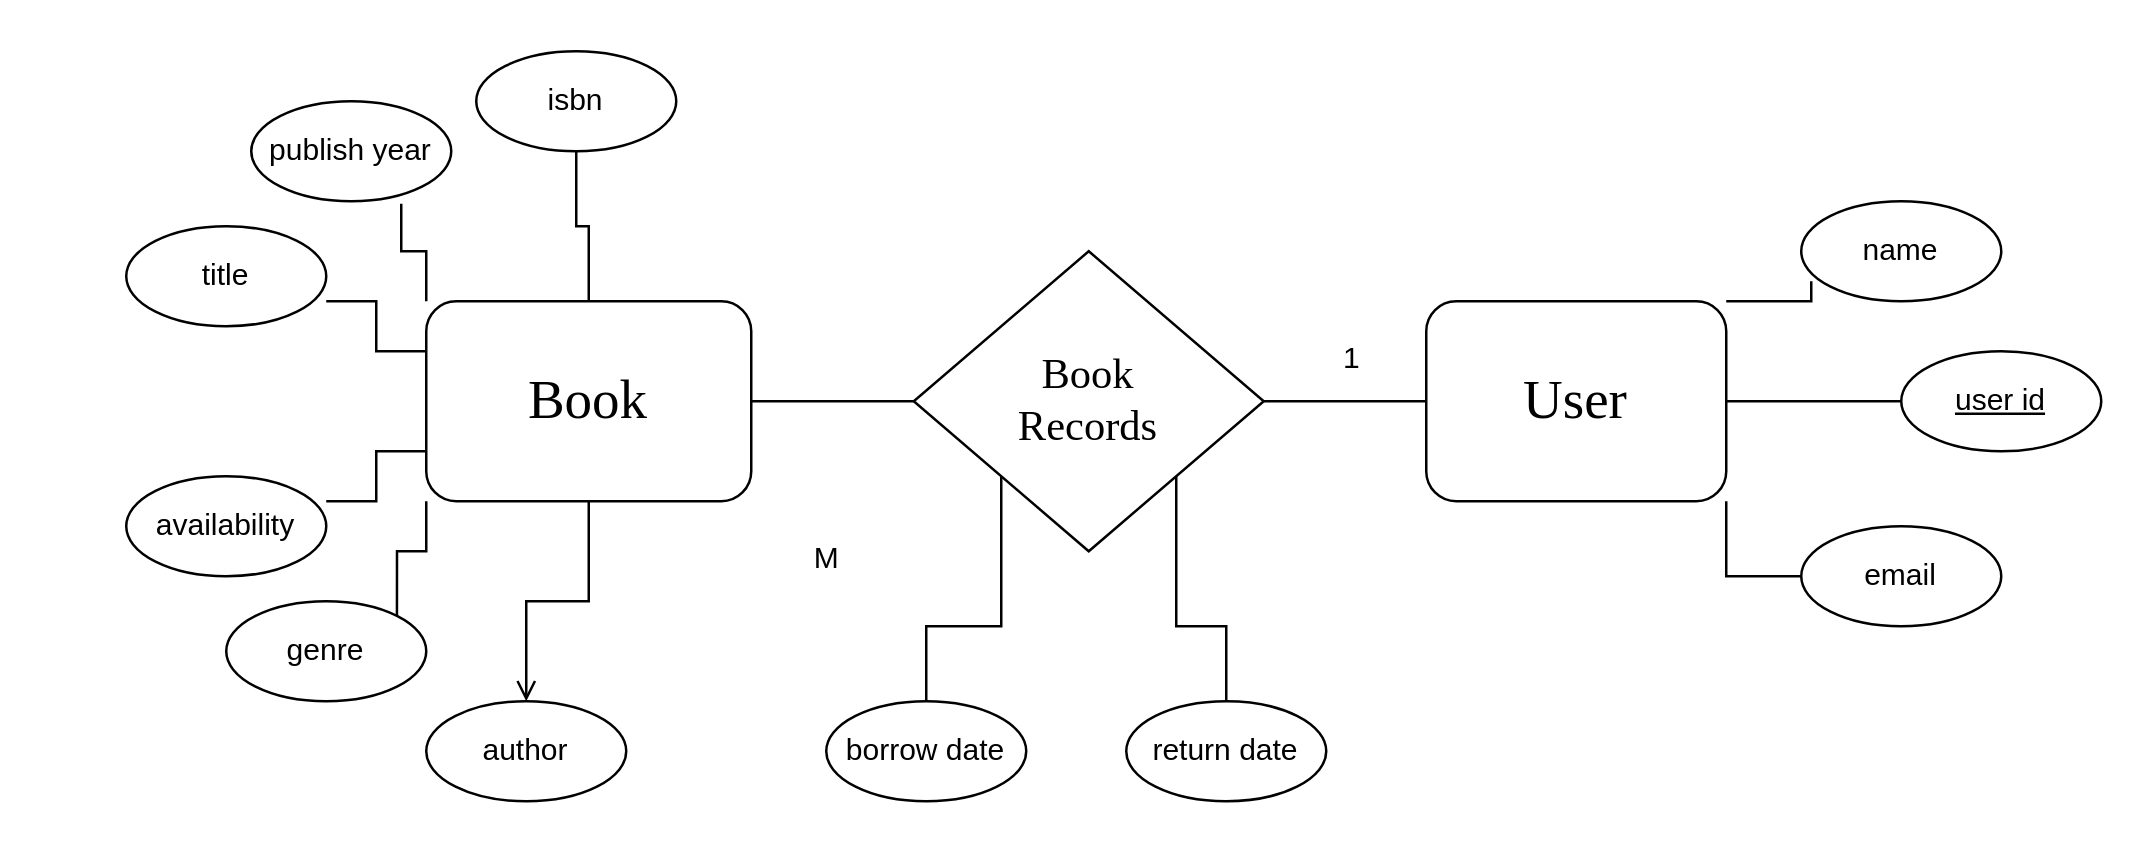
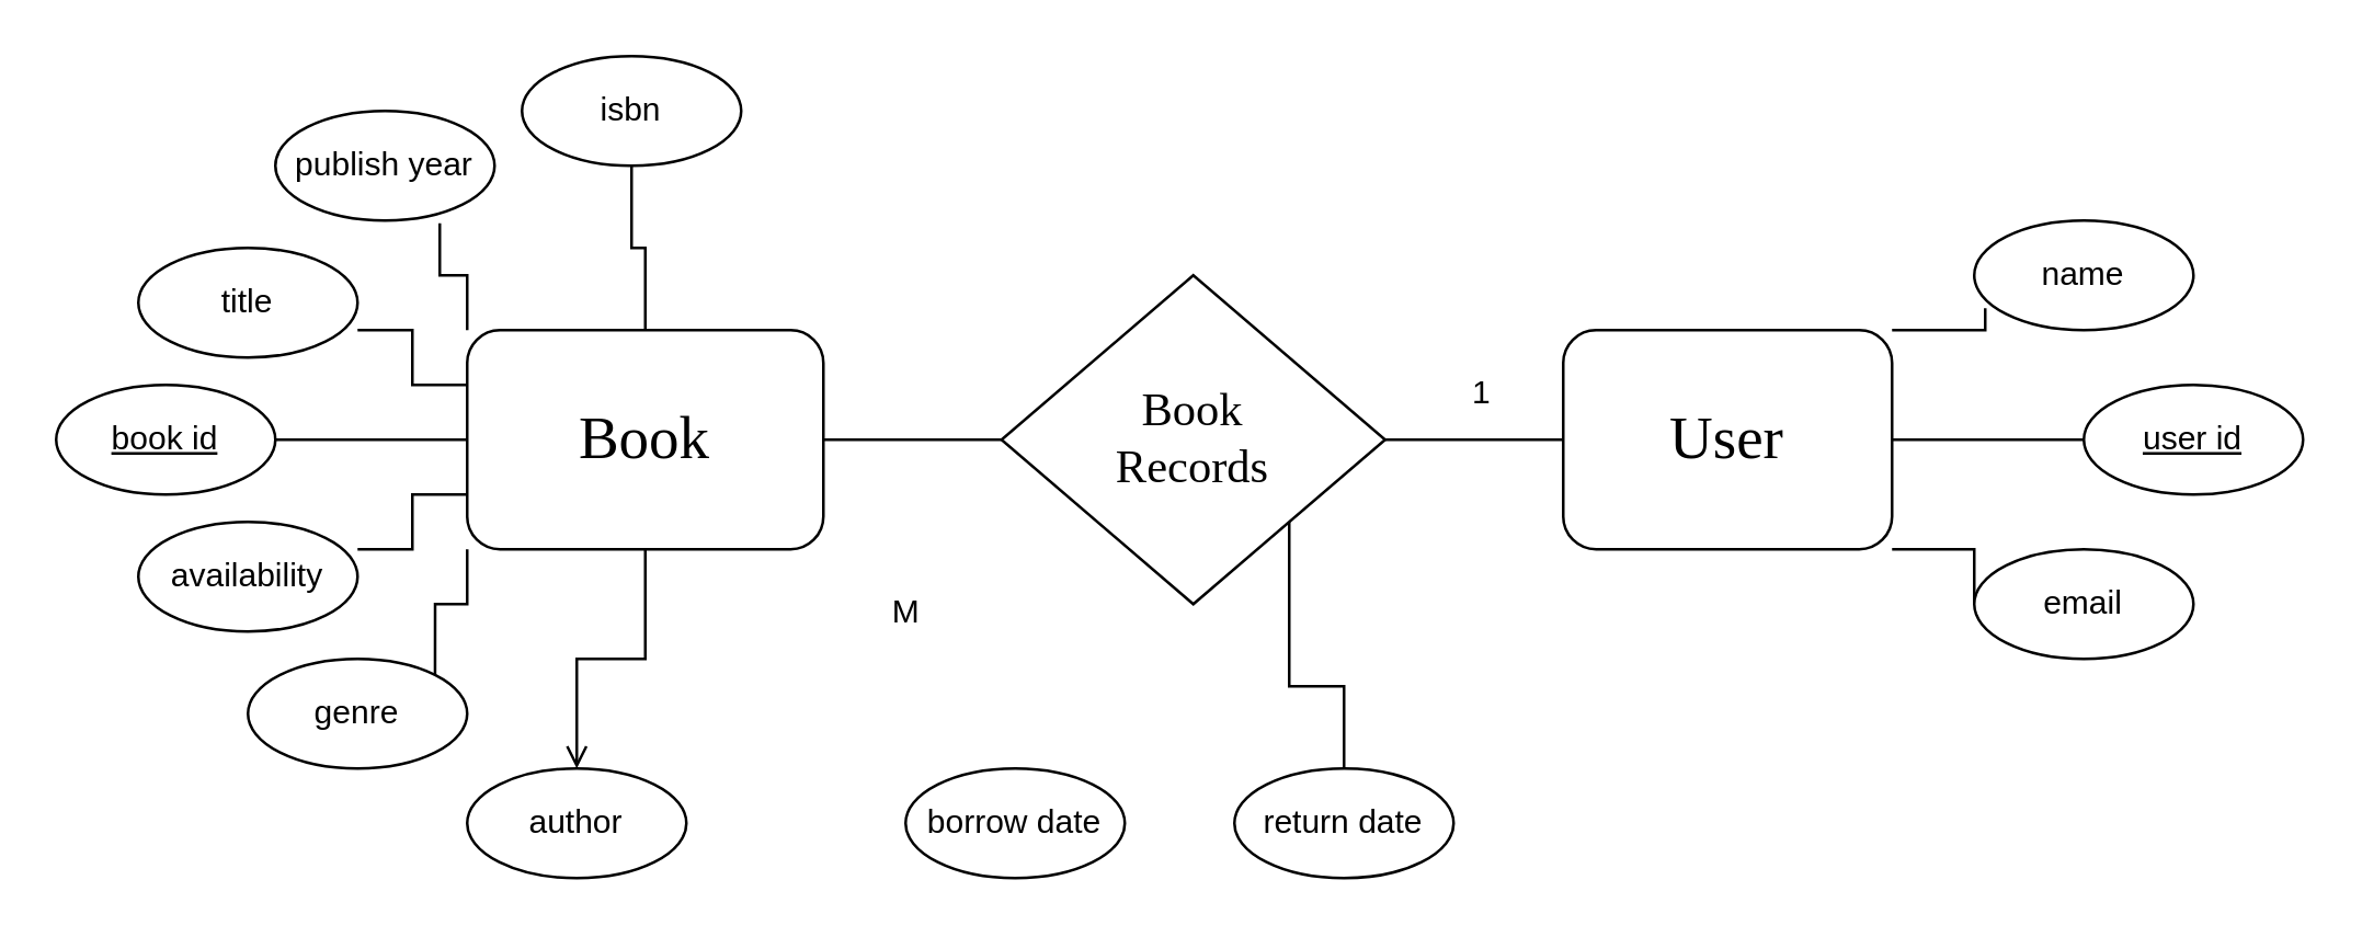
  <mxCell id="0" />
  <mxCell id="1" parent="0" />
  <mxCell id="2" value="" style="edgeStyle=orthogonalEdgeStyle;rounded=0;orthogonalLoop=1;jettySize=auto;html=1;endArrow=none;endFill=0;" edge="1" parent="1" source="5" target="9"><mxGeometry relative="1" as="geometry" /></mxCell>
  <mxCell id="3" style="edgeStyle=orthogonalEdgeStyle;rounded=0;orthogonalLoop=1;jettySize=auto;html=1;entryX=0;entryY=0.5;entryDx=0;entryDy=0;endArrow=none;endFill=0;" edge="1" parent="1" source="5" target="10"><mxGeometry relative="1" as="geometry" /></mxCell>
  <mxCell id="4" style="edgeStyle=orthogonalEdgeStyle;rounded=0;orthogonalLoop=1;jettySize=auto;html=1;exitX=1;exitY=1;exitDx=0;exitDy=0;entryX=0;entryY=0.5;entryDx=0;entryDy=0;endArrow=none;endFill=0;" edge="1" parent="1" source="5" target="12"><mxGeometry relative="1" as="geometry" /></mxCell>
  <mxCell id="5" value="&lt;font style=&quot;font-size: 22px;&quot; face=&quot;Times New Roman&quot;&gt;User&lt;/font&gt;" style="rounded=1;whiteSpace=wrap;html=1;" vertex="1" parent="1"><mxGeometry x="570" y="120" width="120" height="80" as="geometry" /></mxCell>
  <mxCell id="6" value="" style="edgeStyle=orthogonalEdgeStyle;rounded=0;orthogonalLoop=1;jettySize=auto;html=1;endArrow=none;endFill=0;" edge="1" parent="1" source="9" target="26"><mxGeometry relative="1" as="geometry" /></mxCell>
- <mxCell id="7" style="edgeStyle=orthogonalEdgeStyle;rounded=0;orthogonalLoop=1;jettySize=auto;html=1;exitX=0;exitY=1;exitDx=0;exitDy=0;entryX=0.5;entryY=0;entryDx=0;entryDy=0;endArrow=none;endFill=0;" edge="1" parent="1" source="9" target="15"><mxGeometry relative="1" as="geometry" /></mxCell>
  <mxCell id="8" style="edgeStyle=orthogonalEdgeStyle;rounded=0;orthogonalLoop=1;jettySize=auto;html=1;exitX=1;exitY=1;exitDx=0;exitDy=0;entryX=0.5;entryY=0;entryDx=0;entryDy=0;endArrow=none;endFill=0;" edge="1" parent="1" source="9" target="14"><mxGeometry relative="1" as="geometry" /></mxCell>
  <mxCell id="9" value="&lt;font style=&quot;font-size: 17px;&quot; face=&quot;Times New Roman&quot;&gt;Book&lt;/font&gt;&lt;div style=&quot;font-size: 17px;&quot;&gt;&lt;font style=&quot;font-size: 17px;&quot; face=&quot;Times New Roman&quot;&gt;Records&lt;/font&gt;&lt;/div&gt;" style="rhombus;whiteSpace=wrap;html=1;" vertex="1" parent="1"><mxGeometry x="365" y="100" width="140" height="120" as="geometry" /></mxCell>
  <mxCell id="10" value="&lt;u&gt;user id&lt;/u&gt;" style="ellipse;whiteSpace=wrap;html=1;" vertex="1" parent="1"><mxGeometry x="760" y="140" width="80" height="40" as="geometry" /></mxCell>
  <mxCell id="11" value="name" style="ellipse;whiteSpace=wrap;html=1;" vertex="1" parent="1"><mxGeometry x="720" y="80" width="80" height="40" as="geometry" /></mxCell>
- <mxCell id="12" value="email" style="ellipse;whiteSpace=wrap;html=1;" vertex="1" parent="1"><mxGeometry x="720" y="210" width="80" height="40" as="geometry" /></mxCell>
+ <mxCell id="12" value="email" style="ellipse;whiteSpace=wrap;html=1;" vertex="1" parent="1"><mxGeometry x="720" y="200" width="80" height="40" as="geometry" /></mxCell>
+ <mxCell id="13" value="&lt;u&gt;book id&lt;/u&gt;" style="ellipse;whiteSpace=wrap;html=1;" vertex="1" parent="1"><mxGeometry x="20" y="140" width="80" height="40" as="geometry" /></mxCell>
  <mxCell id="14" value="return date" style="ellipse;whiteSpace=wrap;html=1;" vertex="1" parent="1"><mxGeometry x="450" y="280" width="80" height="40" as="geometry" /></mxCell>
  <mxCell id="15" value="borrow date" style="ellipse;whiteSpace=wrap;html=1;" vertex="1" parent="1"><mxGeometry x="330" y="280" width="80" height="40" as="geometry" /></mxCell>
  <mxCell id="16" value="publish year" style="ellipse;whiteSpace=wrap;html=1;" vertex="1" parent="1"><mxGeometry x="100" y="40" width="80" height="40" as="geometry" /></mxCell>
  <mxCell id="17" value="availability" style="ellipse;whiteSpace=wrap;html=1;" vertex="1" parent="1"><mxGeometry x="50" y="190" width="80" height="40" as="geometry" /></mxCell>
  <mxCell id="18" value="isbn" style="ellipse;whiteSpace=wrap;html=1;" vertex="1" parent="1"><mxGeometry x="190" y="20" width="80" height="40" as="geometry" /></mxCell>
  <mxCell id="19" value="author" style="ellipse;whiteSpace=wrap;html=1;" vertex="1" parent="1"><mxGeometry x="170" y="280" width="80" height="40" as="geometry" /></mxCell>
  <mxCell id="20" value="title&lt;span style=&quot;color: rgba(0, 0, 0, 0); font-family: monospace; font-size: 0px; text-align: start; text-wrap: nowrap;&quot;&gt;%3CmxGraphModel%3E%3Croot%3E%3CmxCell%20id%3D%220%22%2F%3E%3CmxCell%20id%3D%221%22%20parent%3D%220%22%2F%3E%3CmxCell%20id%3D%222%22%20value%3D%22borrow%20date%22%20style%3D%22ellipse%3BwhiteSpace%3Dwrap%3Bhtml%3D1%3B%22%20vertex%3D%221%22%20parent%3D%221%22%3E%3CmxGeometry%20x%3D%22230%22%20y%3D%22390%22%20width%3D%22100%22%20height%3D%2260%22%20as%3D%22geometry%22%2F%3E%3C%2FmxCell%3E%3C%2Froot%3E%3C%2FmxGraphModel%3E&lt;/span&gt;" style="ellipse;whiteSpace=wrap;html=1;" vertex="1" parent="1"><mxGeometry x="50" y="90" width="80" height="40" as="geometry" /></mxCell>
  <mxCell id="21" value="genre" style="ellipse;whiteSpace=wrap;html=1;" vertex="1" parent="1"><mxGeometry x="90" y="240" width="80" height="40" as="geometry" /></mxCell>
  <mxCell id="22" value="" style="edgeStyle=orthogonalEdgeStyle;rounded=0;orthogonalLoop=1;jettySize=auto;html=1;endArrow=none;endFill=0;" edge="1" parent="1" source="26" target="18"><mxGeometry relative="1" as="geometry" /></mxCell>
+ <mxCell id="23" style="edgeStyle=orthogonalEdgeStyle;rounded=0;orthogonalLoop=1;jettySize=auto;html=1;entryX=1;entryY=0.5;entryDx=0;entryDy=0;endArrow=none;endFill=0;" edge="1" parent="1" source="26" target="13"><mxGeometry relative="1" as="geometry" /></mxCell>
  <mxCell id="24" style="edgeStyle=orthogonalEdgeStyle;rounded=0;orthogonalLoop=1;jettySize=auto;html=1;endArrow=open;endFill=0;" edge="1" parent="1" source="26" target="19"><mxGeometry relative="1" as="geometry" /></mxCell>
  <mxCell id="25" style="edgeStyle=orthogonalEdgeStyle;rounded=0;orthogonalLoop=1;jettySize=auto;html=1;exitX=0;exitY=1;exitDx=0;exitDy=0;entryX=1;entryY=0;entryDx=0;entryDy=0;endArrow=none;endFill=0;" edge="1" parent="1" source="26" target="21"><mxGeometry relative="1" as="geometry" /></mxCell>
  <mxCell id="26" value="&lt;font style=&quot;font-size: 22px;&quot; face=&quot;Times New Roman&quot;&gt;Book&lt;/font&gt;" style="rounded=1;whiteSpace=wrap;html=1;" vertex="1" parent="1"><mxGeometry x="170" y="120" width="130" height="80" as="geometry" /></mxCell>
  <mxCell id="27" value="1" style="text;html=1;align=center;verticalAlign=middle;resizable=0;points=[];autosize=1;strokeColor=none;fillColor=none;" vertex="1" parent="1"><mxGeometry x="525" y="128" width="30" height="30" as="geometry" /></mxCell>
  <mxCell id="28" value="M" style="text;html=1;align=center;verticalAlign=middle;resizable=0;points=[];autosize=1;strokeColor=none;fillColor=none;" vertex="1" parent="1"><mxGeometry x="315" y="208" width="30" height="30" as="geometry" /></mxCell>
  <mxCell id="29" style="edgeStyle=orthogonalEdgeStyle;rounded=0;orthogonalLoop=1;jettySize=auto;html=1;exitX=0;exitY=0;exitDx=0;exitDy=0;entryX=0.75;entryY=1.025;entryDx=0;entryDy=0;entryPerimeter=0;endArrow=none;endFill=0;" edge="1" parent="1" source="26" target="16"><mxGeometry relative="1" as="geometry" /></mxCell>
  <mxCell id="30" style="edgeStyle=orthogonalEdgeStyle;rounded=0;orthogonalLoop=1;jettySize=auto;html=1;exitX=0;exitY=0.25;exitDx=0;exitDy=0;entryX=1;entryY=0.75;entryDx=0;entryDy=0;entryPerimeter=0;endArrow=none;endFill=0;" edge="1" parent="1" source="26" target="20"><mxGeometry relative="1" as="geometry" /></mxCell>
  <mxCell id="31" style="edgeStyle=orthogonalEdgeStyle;rounded=0;orthogonalLoop=1;jettySize=auto;html=1;exitX=0;exitY=0.75;exitDx=0;exitDy=0;entryX=1;entryY=0.25;entryDx=0;entryDy=0;entryPerimeter=0;endArrow=none;endFill=0;" edge="1" parent="1" source="26" target="17"><mxGeometry relative="1" as="geometry" /></mxCell>
  <mxCell id="32" style="edgeStyle=orthogonalEdgeStyle;rounded=0;orthogonalLoop=1;jettySize=auto;html=1;exitX=1;exitY=0;exitDx=0;exitDy=0;entryX=0.05;entryY=0.8;entryDx=0;entryDy=0;entryPerimeter=0;endArrow=none;endFill=0;" edge="1" parent="1" source="5" target="11"><mxGeometry relative="1" as="geometry" /></mxCell>
